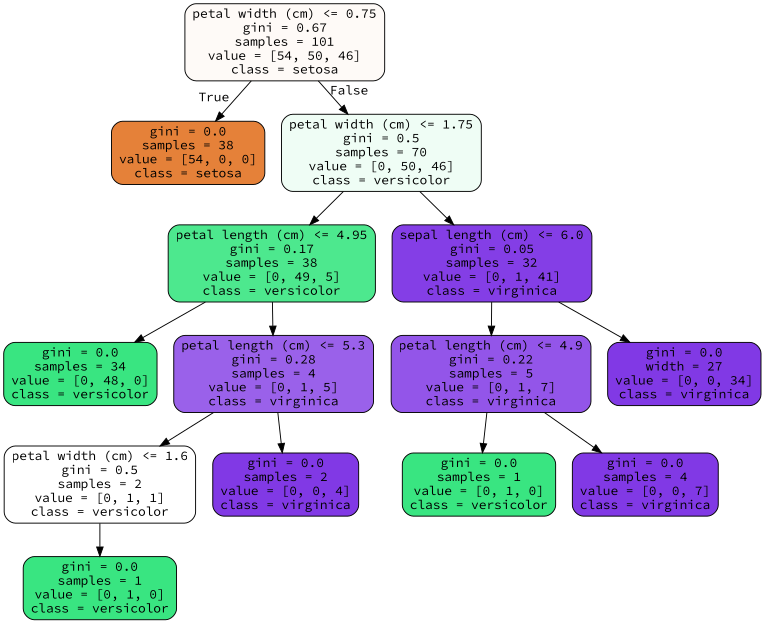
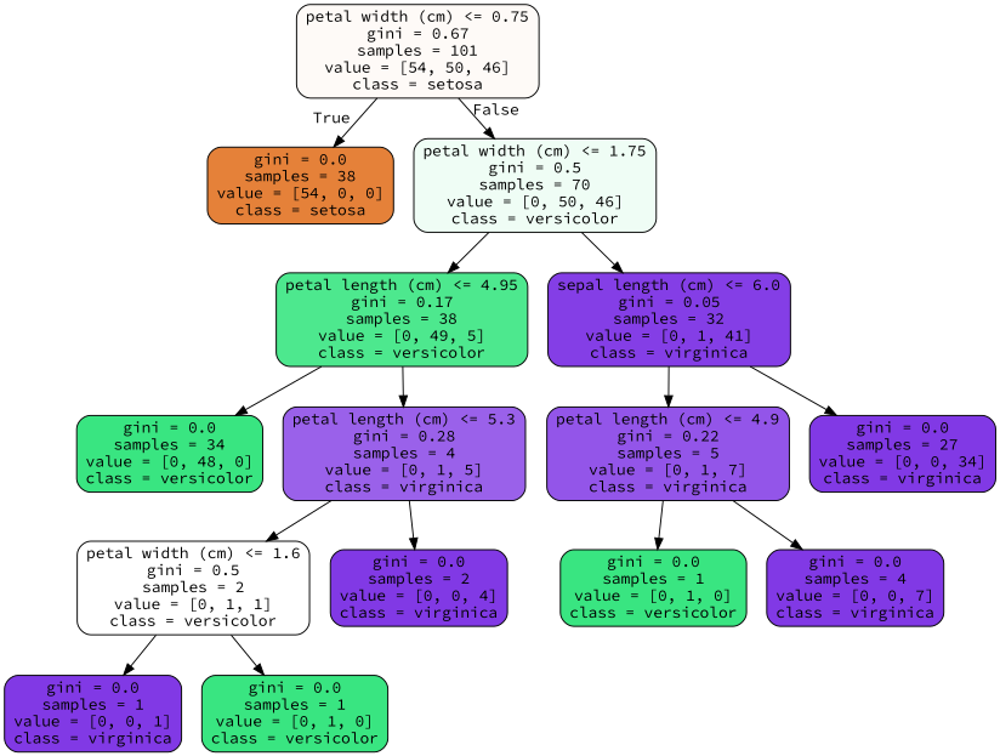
  digraph {
    fontname="Source Code Pro"
    node [color=black fillcolor="#8139e5" fontname="Source Code Pro" shape=box style="filled, rounded"]
    edge [fontname="Source Code Pro"]
    n1 [fillcolor="#fefaf7" label="petal width (cm) <= 0.75\ngini = 0.67\nsamples = 101\nvalue = [54, 50, 46]\nclass = setosa"]
    n2 [fillcolor="#e58139" label="gini = 0.0\nsamples = 38\nvalue = [54, 0, 0]\nclass = setosa"]
    n3 [fillcolor="#effdf5" label="petal width (cm) <= 1.75\ngini = 0.5\nsamples = 70\nvalue = [0, 50, 46]\nclass = versicolor"]
    n4 [fillcolor="#4de88e" label="petal length (cm) <= 4.95\ngini = 0.17\nsamples = 38\nvalue = [0, 49, 5]\nclass = versicolor"]
    n5 [fillcolor="#843ee6" label="sepal length (cm) <= 6.0\ngini = 0.05\nsamples = 32\nvalue = [0, 1, 41]\nclass = virginica"]
    n6 [fillcolor="#39e581" label="gini = 0.0\nsamples = 34\nvalue = [0, 48, 0]\nclass = versicolor"]
    n7 [fillcolor="#9a61ea" label="petal length (cm) <= 5.3\ngini = 0.28\nsamples = 4\nvalue = [0, 1, 5]\nclass = virginica"]
    n8 [fillcolor="#9355e9" label="petal length (cm) <= 4.9\ngini = 0.22\nsamples = 5\nvalue = [0, 1, 7]\nclass = virginica"]
-   n9 [label="gini = 0.0\nwidth = 27\nvalue = [0, 0, 34]\nclass = virginica"]
+   n9 [label="gini = 0.0\nsamples = 27\nvalue = [0, 0, 34]\nclass = virginica"]
    n10 [fillcolor="#ffffff" label="petal width (cm) <= 1.6\ngini = 0.5\nsamples = 2\nvalue = [0, 1, 1]\nclass = versicolor"]
    n11 [label="gini = 0.0\nsamples = 2\nvalue = [0, 0, 4]\nclass = virginica"]
+   n12 [label="gini = 0.0\nsamples = 1\nvalue = [0, 0, 1]\nclass = virginica"]
    n13 [fillcolor="#39e581" label="gini = 0.0\nsamples = 1\nvalue = [0, 1, 0]\nclass = versicolor"]
    n14 [fillcolor="#39e581" label="gini = 0.0\nsamples = 1\nvalue = [0, 1, 0]\nclass = versicolor"]
    n15 [label="gini = 0.0\nsamples = 4\nvalue = [0, 0, 7]\nclass = virginica"]
    n1 -> n2 [headlabel=True labelangle=45 labeldistance=2.5]
    n1 -> n3 [headlabel=False labelangle=-45 labeldistance=2.5]
    n3 -> n4
    n3 -> n5
    n4 -> n6
    n4 -> n7
    n5 -> n8
    n5 -> n9
    n7 -> n10
    n7 -> n11
    n8 -> n14
    n8 -> n15
+   n10 -> n12
    n10 -> n13
  }
